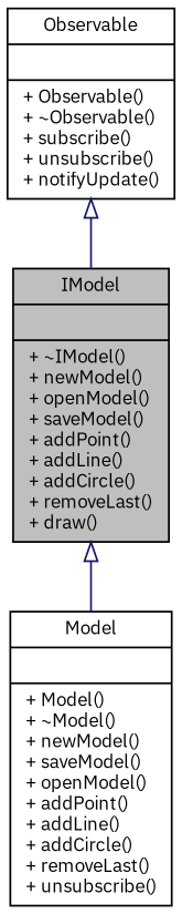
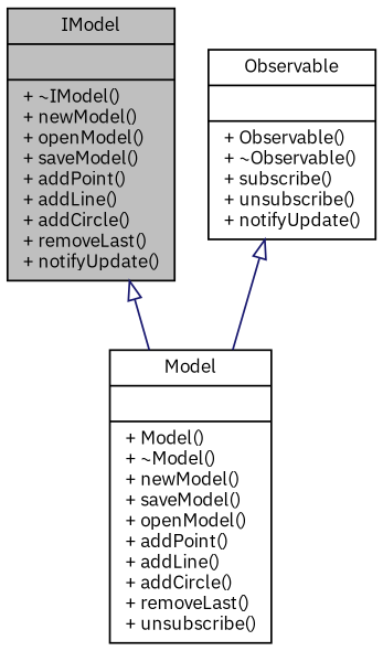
  digraph {
    fontname="IBM Plex Sans"
    node [color=black fillcolor=white fontname="IBM Plex Sans" fontsize=10 shape=record style=filled]
    edge [arrowtail=onormal color=midnightblue dir=back fontname="IBM Plex Sans" fontsize=10 labelfontname=Helvetica labelfontsize=10 style=solid]
-   n1 [fillcolor=grey75 fontcolor=black height=0.2 label="{IModel\n||+ ~IModel()\l+ newModel()\l+ openModel()\l+ saveModel()\l+ addPoint()\l+ addLine()\l+ addCircle()\l+ removeLast()\l+ draw()\l}" width=0.4]
+   n1 [fillcolor=grey75 fontcolor=black height=0.2 label="{IModel\n||+ ~IModel()\l+ newModel()\l+ openModel()\l+ saveModel()\l+ addPoint()\l+ addLine()\l+ addCircle()\l+ removeLast()\l+ notifyUpdate()\l}" width=0.4]
    n2 [height=0.2 label="{Model\n||+ Model()\l+ ~Model()\l+ newModel()\l+ saveModel()\l+ openModel()\l+ addPoint()\l+ addLine()\l+ addCircle()\l+ removeLast()\l+ unsubscribe()\l}" width=0.4]
    n3 [height=0.2 label="{Observable\n||+ Observable()\l+ ~Observable()\l+ subscribe()\l+ unsubscribe()\l+ notifyUpdate()\l}" width=0.4]
    n1 -> n2
-   n3 -> n1
+   n3 -> n2
  }
